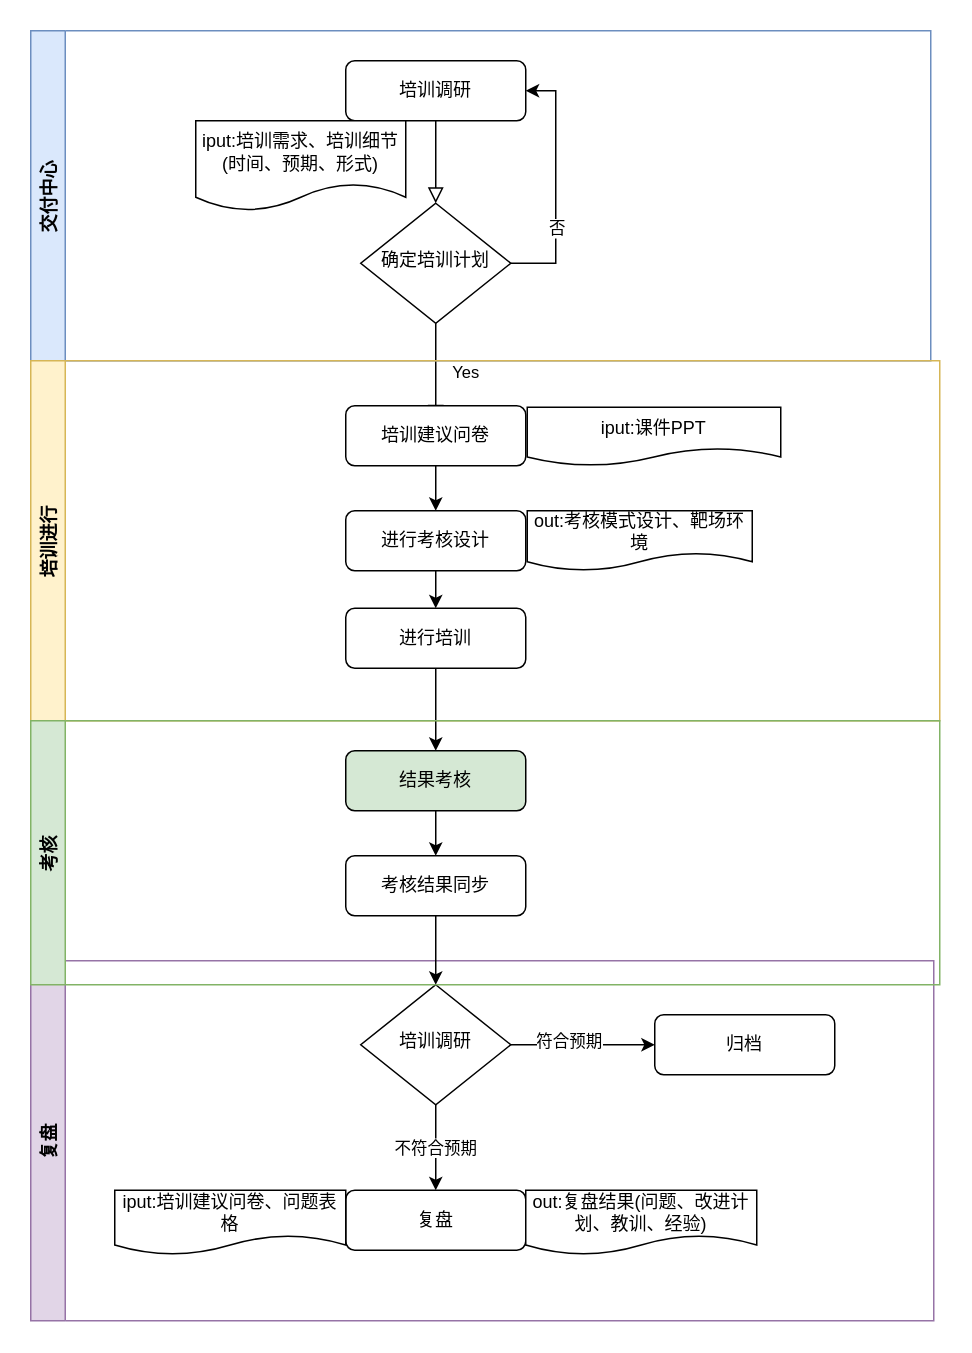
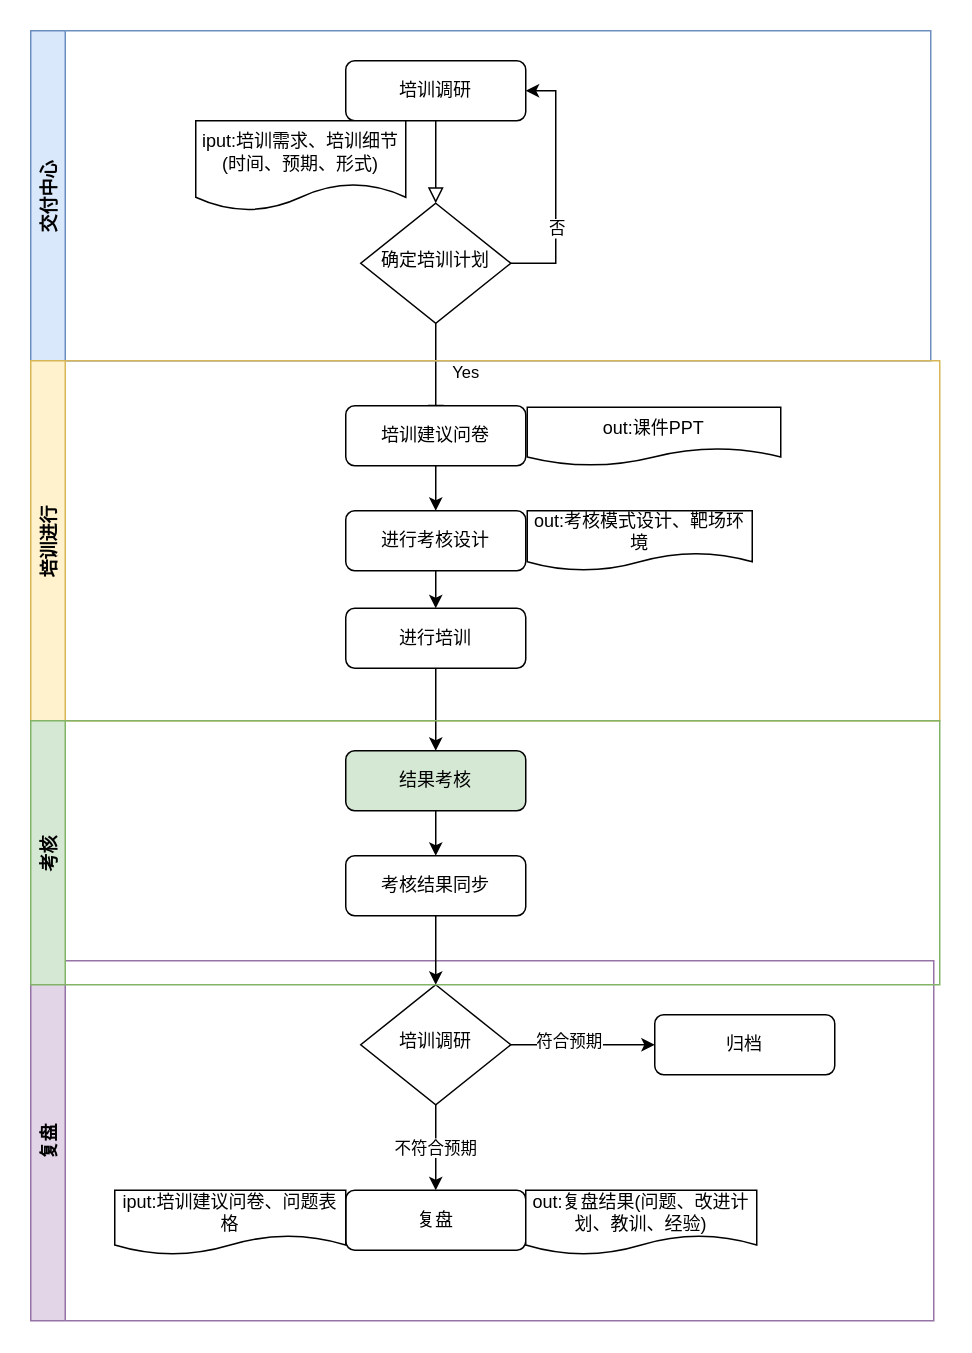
  <mxCell id="0" />
  <mxCell id="1" parent="0" />
  <mxCell id="2" value="" style="rounded=0;html=1;jettySize=auto;orthogonalLoop=1;fontSize=11;endArrow=block;endFill=0;endSize=8;strokeWidth=1;shadow=0;labelBackgroundColor=none;edgeStyle=orthogonalEdgeStyle;verticalAlign=middle;align=center;" parent="1" source="8" target="6" edge="1"><mxGeometry relative="1" as="geometry" /></mxCell>
  <mxCell id="3" value="Yes" style="rounded=0;html=1;jettySize=auto;orthogonalLoop=1;fontSize=11;endArrow=block;endFill=0;endSize=8;strokeWidth=1;shadow=0;labelBackgroundColor=none;edgeStyle=orthogonalEdgeStyle;verticalAlign=middle;align=center;" parent="1" source="6" edge="1"><mxGeometry y="20" relative="1" as="geometry"><mxPoint as="offset" /><mxPoint x="290" y="280" as="targetPoint" /></mxGeometry></mxCell>
  <mxCell id="4" style="edgeStyle=orthogonalEdgeStyle;rounded=0;orthogonalLoop=1;jettySize=auto;html=1;entryX=1;entryY=0.5;entryDx=0;entryDy=0;" edge="1" parent="1" source="6" target="8"><mxGeometry relative="1" as="geometry"><Array as="points"><mxPoint x="370" y="175" /><mxPoint x="370" y="60" /></Array></mxGeometry></mxCell>
  <mxCell id="5" value="否" style="edgeLabel;html=1;align=center;verticalAlign=middle;resizable=0;points=[];" vertex="1" connectable="0" parent="4"><mxGeometry x="-0.345" relative="1" as="geometry"><mxPoint as="offset" /></mxGeometry></mxCell>
  <mxCell id="6" value="确定培训计划" style="rhombus;whiteSpace=wrap;html=1;shadow=0;fontFamily=Helvetica;fontSize=12;align=center;strokeWidth=1;spacing=6;spacingTop=-4;verticalAlign=middle;" parent="1" vertex="1"><mxGeometry x="240" y="135" width="100" height="80" as="geometry" /></mxCell>
  <mxCell id="7" value="交付中心" style="swimlane;horizontal=0;fillColor=#dae8fc;strokeColor=#6c8ebf;verticalAlign=middle;align=center;" parent="1" vertex="1"><mxGeometry x="20" y="20" width="600" height="220" as="geometry" /></mxCell>
  <mxCell id="8" value="培训调研" style="rounded=1;whiteSpace=wrap;html=1;fontSize=12;glass=0;strokeWidth=1;shadow=0;verticalAlign=middle;align=center;" parent="7" vertex="1"><mxGeometry x="210" y="20" width="120" height="40" as="geometry" /></mxCell>
  <mxCell id="9" value="iput:培训需求、培训细节(时间、预期、形式)" style="shape=document;whiteSpace=wrap;html=1;boundedLbl=1;verticalAlign=middle;align=center;" parent="7" vertex="1"><mxGeometry x="110" y="60" width="140" height="60" as="geometry" /></mxCell>
  <mxCell id="10" value="培训进行" style="swimlane;horizontal=0;fillColor=#fff2cc;strokeColor=#d6b656;verticalAlign=middle;align=center;" parent="1" vertex="1"><mxGeometry x="20" y="240" width="606" height="240" as="geometry" /></mxCell>
  <mxCell id="11" value="" style="edgeStyle=orthogonalEdgeStyle;rounded=0;orthogonalLoop=1;jettySize=auto;html=1;verticalAlign=middle;align=center;" parent="10" source="12" target="14" edge="1"><mxGeometry relative="1" as="geometry" /></mxCell>
  <mxCell id="12" value="培训建议问卷" style="rounded=1;whiteSpace=wrap;html=1;fontSize=12;glass=0;strokeWidth=1;shadow=0;verticalAlign=middle;align=center;" parent="10" vertex="1"><mxGeometry x="210" y="30" width="120" height="40" as="geometry" /></mxCell>
  <mxCell id="13" value="" style="edgeStyle=orthogonalEdgeStyle;rounded=0;orthogonalLoop=1;jettySize=auto;html=1;verticalAlign=middle;align=center;" parent="10" source="14" target="16" edge="1"><mxGeometry relative="1" as="geometry" /></mxCell>
  <mxCell id="14" value="进行考核设计" style="rounded=1;whiteSpace=wrap;html=1;fontSize=12;glass=0;strokeWidth=1;shadow=0;verticalAlign=middle;align=center;" parent="10" vertex="1"><mxGeometry x="210" y="100" width="120" height="40" as="geometry" /></mxCell>
  <mxCell id="15" value="" style="edgeStyle=orthogonalEdgeStyle;rounded=0;orthogonalLoop=1;jettySize=auto;html=1;" parent="10" source="16" edge="1"><mxGeometry relative="1" as="geometry"><mxPoint x="270" y="260" as="targetPoint" /></mxGeometry></mxCell>
  <mxCell id="16" value="进行培训" style="rounded=1;whiteSpace=wrap;html=1;fontSize=12;glass=0;strokeWidth=1;shadow=0;verticalAlign=middle;align=center;" parent="10" vertex="1"><mxGeometry x="210" y="165" width="120" height="40" as="geometry" /></mxCell>
- <mxCell id="17" value="iput:课件PPT" style="shape=document;whiteSpace=wrap;html=1;boundedLbl=1;verticalAlign=middle;align=center;" parent="10" vertex="1"><mxGeometry x="331" y="31" width="169" height="39" as="geometry" /></mxCell>
+ <mxCell id="17" value="out:课件PPT" style="shape=document;whiteSpace=wrap;html=1;boundedLbl=1;verticalAlign=middle;align=center;" parent="10" vertex="1"><mxGeometry x="331" y="31" width="169" height="39" as="geometry" /></mxCell>
  <mxCell id="18" value="out:考核模式设计、靶场环境" style="shape=document;whiteSpace=wrap;html=1;boundedLbl=1;verticalAlign=middle;align=center;" parent="10" vertex="1"><mxGeometry x="331" y="100" width="150" height="40" as="geometry" /></mxCell>
  <mxCell id="19" value="结果考核" style="rounded=1;whiteSpace=wrap;html=1;fontSize=12;glass=0;strokeWidth=1;shadow=0;verticalAlign=middle;align=center;fillColor=#d5e8d4;" vertex="1" parent="10"><mxGeometry x="210" y="260" width="120" height="40" as="geometry" /></mxCell>
  <mxCell id="20" value="复盘" style="swimlane;horizontal=0;align=center;verticalAlign=middle;fillColor=#e1d5e7;strokeColor=#9673a6;" parent="1" vertex="1"><mxGeometry x="20" y="640" width="602" height="240" as="geometry" /></mxCell>
  <mxCell id="21" value="不符合预期" style="edgeStyle=orthogonalEdgeStyle;rounded=0;orthogonalLoop=1;jettySize=auto;html=1;" parent="20" source="24" target="25" edge="1"><mxGeometry relative="1" as="geometry" /></mxCell>
  <mxCell id="22" value="" style="edgeStyle=orthogonalEdgeStyle;rounded=0;orthogonalLoop=1;jettySize=auto;html=1;" edge="1" parent="20" source="24" target="27"><mxGeometry relative="1" as="geometry" /></mxCell>
  <mxCell id="23" value="符合预期" style="edgeLabel;html=1;align=center;verticalAlign=middle;resizable=0;points=[];" vertex="1" connectable="0" parent="22"><mxGeometry x="-0.208" y="3" relative="1" as="geometry"><mxPoint as="offset" /></mxGeometry></mxCell>
  <mxCell id="24" value="培训调研" style="rhombus;whiteSpace=wrap;html=1;shadow=0;fontFamily=Helvetica;fontSize=12;align=center;strokeWidth=1;spacing=6;spacingTop=-4;verticalAlign=middle;" parent="20" vertex="1"><mxGeometry x="220" y="16" width="100" height="80" as="geometry" /></mxCell>
  <mxCell id="25" value="复盘" style="rounded=1;whiteSpace=wrap;html=1;fontSize=12;glass=0;strokeWidth=1;shadow=0;verticalAlign=middle;align=center;" parent="20" vertex="1"><mxGeometry x="210" y="153" width="120" height="40" as="geometry" /></mxCell>
  <mxCell id="26" value="iput:培训建议问卷、问题表格" style="shape=document;whiteSpace=wrap;html=1;boundedLbl=1;" parent="20" vertex="1"><mxGeometry x="56" y="153" width="154" height="43" as="geometry" /></mxCell>
  <mxCell id="27" value="归档" style="rounded=1;whiteSpace=wrap;html=1;fontSize=12;glass=0;strokeWidth=1;shadow=0;verticalAlign=middle;align=center;" vertex="1" parent="20"><mxGeometry x="416" y="36" width="120" height="40" as="geometry" /></mxCell>
  <mxCell id="28" value="out:复盘结果(问题、改进计划、教训、经验)" style="shape=document;whiteSpace=wrap;html=1;boundedLbl=1;" vertex="1" parent="20"><mxGeometry x="330" y="153" width="154" height="43" as="geometry" /></mxCell>
  <mxCell id="29" value="考核" style="swimlane;horizontal=0;align=center;verticalAlign=middle;fillColor=#d5e8d4;strokeColor=#82b366;" parent="1" vertex="1"><mxGeometry x="20" y="480" width="606" height="176" as="geometry" /></mxCell>
  <mxCell id="30" value="考核结果同步" style="rounded=1;whiteSpace=wrap;html=1;fontSize=12;glass=0;strokeWidth=1;shadow=0;verticalAlign=middle;align=center;" parent="29" vertex="1"><mxGeometry x="210" y="90" width="120" height="40" as="geometry" /></mxCell>
  <mxCell id="31" value="" style="edgeStyle=orthogonalEdgeStyle;rounded=0;orthogonalLoop=1;jettySize=auto;html=1;" parent="1" source="30" target="24" edge="1"><mxGeometry relative="1" as="geometry" /></mxCell>
  <mxCell id="32" value="" style="edgeStyle=orthogonalEdgeStyle;rounded=0;orthogonalLoop=1;jettySize=auto;html=1;" edge="1" parent="1" source="19" target="30"><mxGeometry relative="1" as="geometry" /></mxCell>
